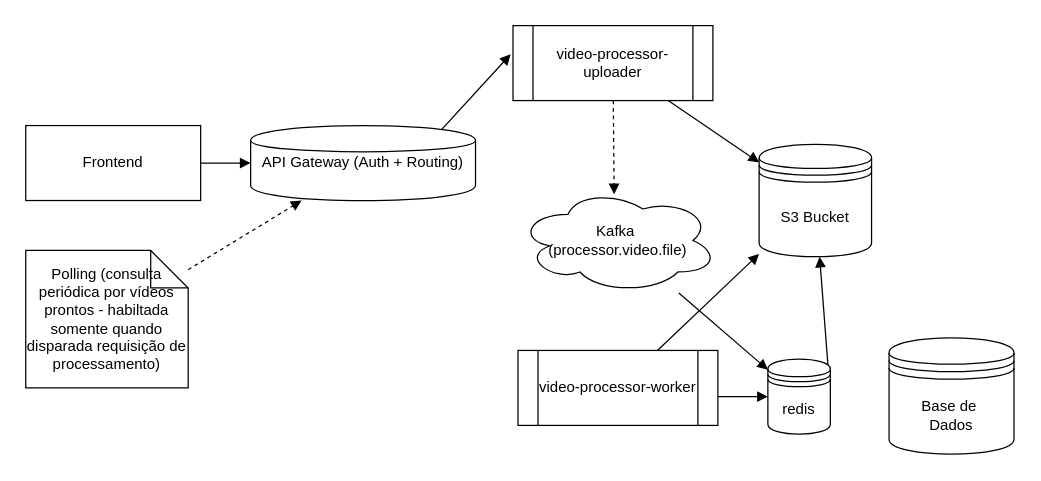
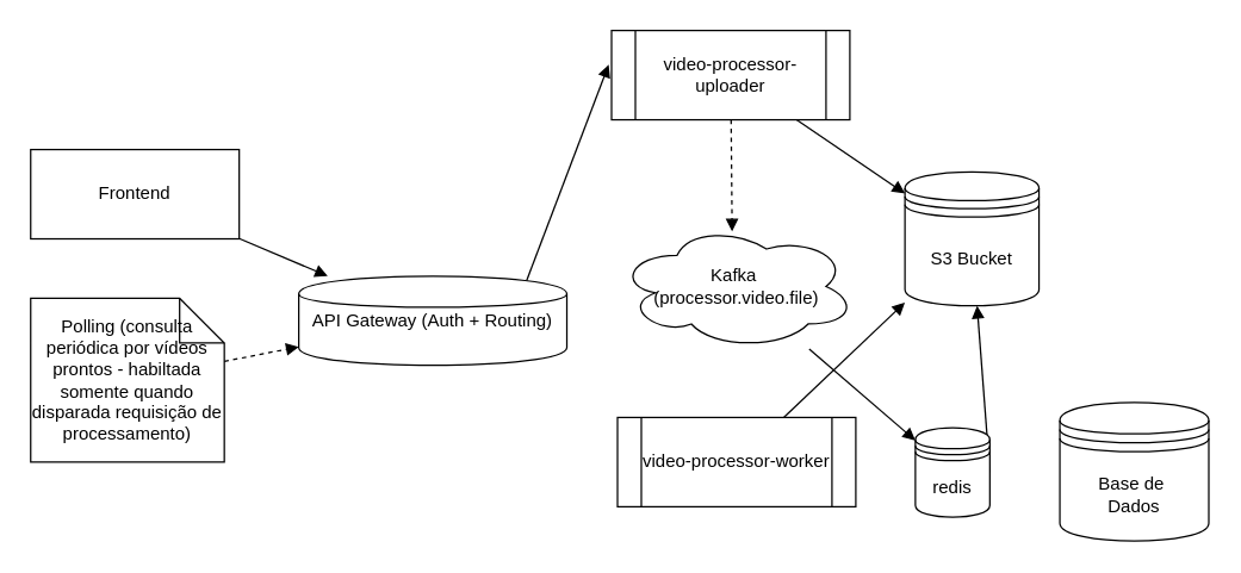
  <mxCell id="0" />
  <mxCell id="1" parent="0" />
  <mxCell id="2" value="Frontend" style="shape=html;whiteSpace=wrap;html=1;" parent="1" vertex="1"><mxGeometry x="20" y="100" width="140" height="60" as="geometry" /></mxCell>
- <mxCell id="3" value="API Gateway (Auth + Routing)" style="shape=cylinder;whiteSpace=wrap;html=1;" parent="1" vertex="1"><mxGeometry x="200" y="100" width="180" height="60" as="geometry" /></mxCell>
+ <mxCell id="3" value="API Gateway (Auth + Routing)" style="shape=cylinder;whiteSpace=wrap;html=1;" parent="1" vertex="1"><mxGeometry x="200" y="185" width="180" height="60" as="geometry" /></mxCell>
  <mxCell id="4" style="endArrow=block;html=1;" parent="1" source="2" target="3" edge="1"><mxGeometry relative="1" as="geometry" /></mxCell>
  <mxCell id="5" value="video-processor-uploader" style="shape=process;whiteSpace=wrap;html=1;" parent="1" vertex="1"><mxGeometry x="410" y="20" width="160" height="60" as="geometry" /></mxCell>
  <mxCell id="6" value="video-processor-worker" style="shape=process;whiteSpace=wrap;html=1;" parent="1" vertex="1"><mxGeometry x="414" y="280" width="160" height="60" as="geometry" /></mxCell>
  <mxCell id="7" value="S3 Bucket" style="shape=datastore;whiteSpace=wrap;html=1;" parent="1" vertex="1"><mxGeometry x="607" y="115" width="90" height="90" as="geometry" /></mxCell>
  <mxCell id="8" value="&lt;div&gt;Kafka&amp;nbsp;&lt;/div&gt;&lt;div&gt;(processor.video.file)&lt;/div&gt;" style="shape=cloud;whiteSpace=wrap;html=1;" parent="1" vertex="1"><mxGeometry x="414" y="150" width="160" height="84" as="geometry" /></mxCell>
  <mxCell id="9" style="endArrow=block;html=1;exitX=0.85;exitY=0.05;exitDx=0;exitDy=0;exitPerimeter=0;entryX=-0.012;entryY=0.383;entryDx=0;entryDy=0;entryPerimeter=0;" parent="1" source="3" target="5" edge="1"><mxGeometry relative="1" as="geometry" /></mxCell>
  <mxCell id="10" style="endArrow=block;html=1;" parent="1" source="5" target="7" edge="1"><mxGeometry relative="1" as="geometry" /></mxCell>
  <mxCell id="11" style="endArrow=block;dashed=1;html=1;entryX=0.481;entryY=0.06;entryDx=0;entryDy=0;entryPerimeter=0;" parent="1" source="5" target="8" edge="1"><mxGeometry relative="1" as="geometry" /></mxCell>
  <mxCell id="12" style="endArrow=block;html=1;" parent="1" source="8" target="18" edge="1"><mxGeometry relative="1" as="geometry" /></mxCell>
  <mxCell id="13" style="endArrow=block;html=1;" parent="1" source="6" target="7" edge="1"><mxGeometry relative="1" as="geometry" /></mxCell>
  <mxCell id="14" value="Polling (consulta periódica por vídeos prontos - habiltada somente quando disparada requisição de processamento)" style="shape=note;whiteSpace=wrap;html=1;" parent="1" vertex="1"><mxGeometry x="20" y="200" width="130" height="110" as="geometry" /></mxCell>
  <mxCell id="15" style="endArrow=block;dashed=1;html=1;" parent="1" source="14" target="3" edge="1"><mxGeometry relative="1" as="geometry" /></mxCell>
  <mxCell id="16" value="Base de&amp;nbsp;&lt;br&gt;Dados" style="shape=datastore;whiteSpace=wrap;html=1;" parent="1" vertex="1"><mxGeometry x="711" y="270" width="100" height="93" as="geometry" /></mxCell>
  <mxCell id="17" style="endArrow=block;html=1;exitX=1;exitY=0.5;exitDx=0;exitDy=0;" parent="1" source="18" target="7" edge="1"><mxGeometry relative="1" as="geometry"><mxPoint x="700" y="310" as="sourcePoint" /><mxPoint x="716" y="180" as="targetPoint" /></mxGeometry></mxCell>
  <mxCell id="18" value="redis" style="shape=datastore;whiteSpace=wrap;html=1;" vertex="1" parent="1"><mxGeometry x="614" y="287" width="50" height="60" as="geometry" /></mxCell>
- <mxCell id="19" style="endArrow=block;html=1;entryX=0;entryY=0.5;entryDx=0;entryDy=0;exitX=1;exitY=0.617;exitDx=0;exitDy=0;exitPerimeter=0;" edge="1" parent="1" source="6" target="18"><mxGeometry relative="1" as="geometry"><mxPoint x="720" y="390" as="sourcePoint" /><mxPoint x="770" y="390" as="targetPoint" /><Array as="points" /></mxGeometry></mxCell>
